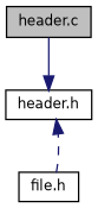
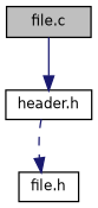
  digraph {
    node [color=black fontname=Helvetica fontsize=10 shape=record]
    edge [color=midnightblue fontname=Helvetica fontsize=10 labelfontname=Helvetica labelfontsize=10]
-   n1 [fillcolor=grey75 fontcolor=black height=0.2 label="header.c" style=filled width=0.4]
+   n1 [fillcolor=grey75 fontcolor=black height=0.2 label="file.c" style=filled width=0.4]
    n2 [height=0.2 label="header.h" width=0.4]
    n3 [height=0.2 label="file.h" width=0.4]
    n1 -> n2 [style=solid]
-   n3 -> n2 [style=dashed]
+   n2 -> n3 [style=dashed]
  }
